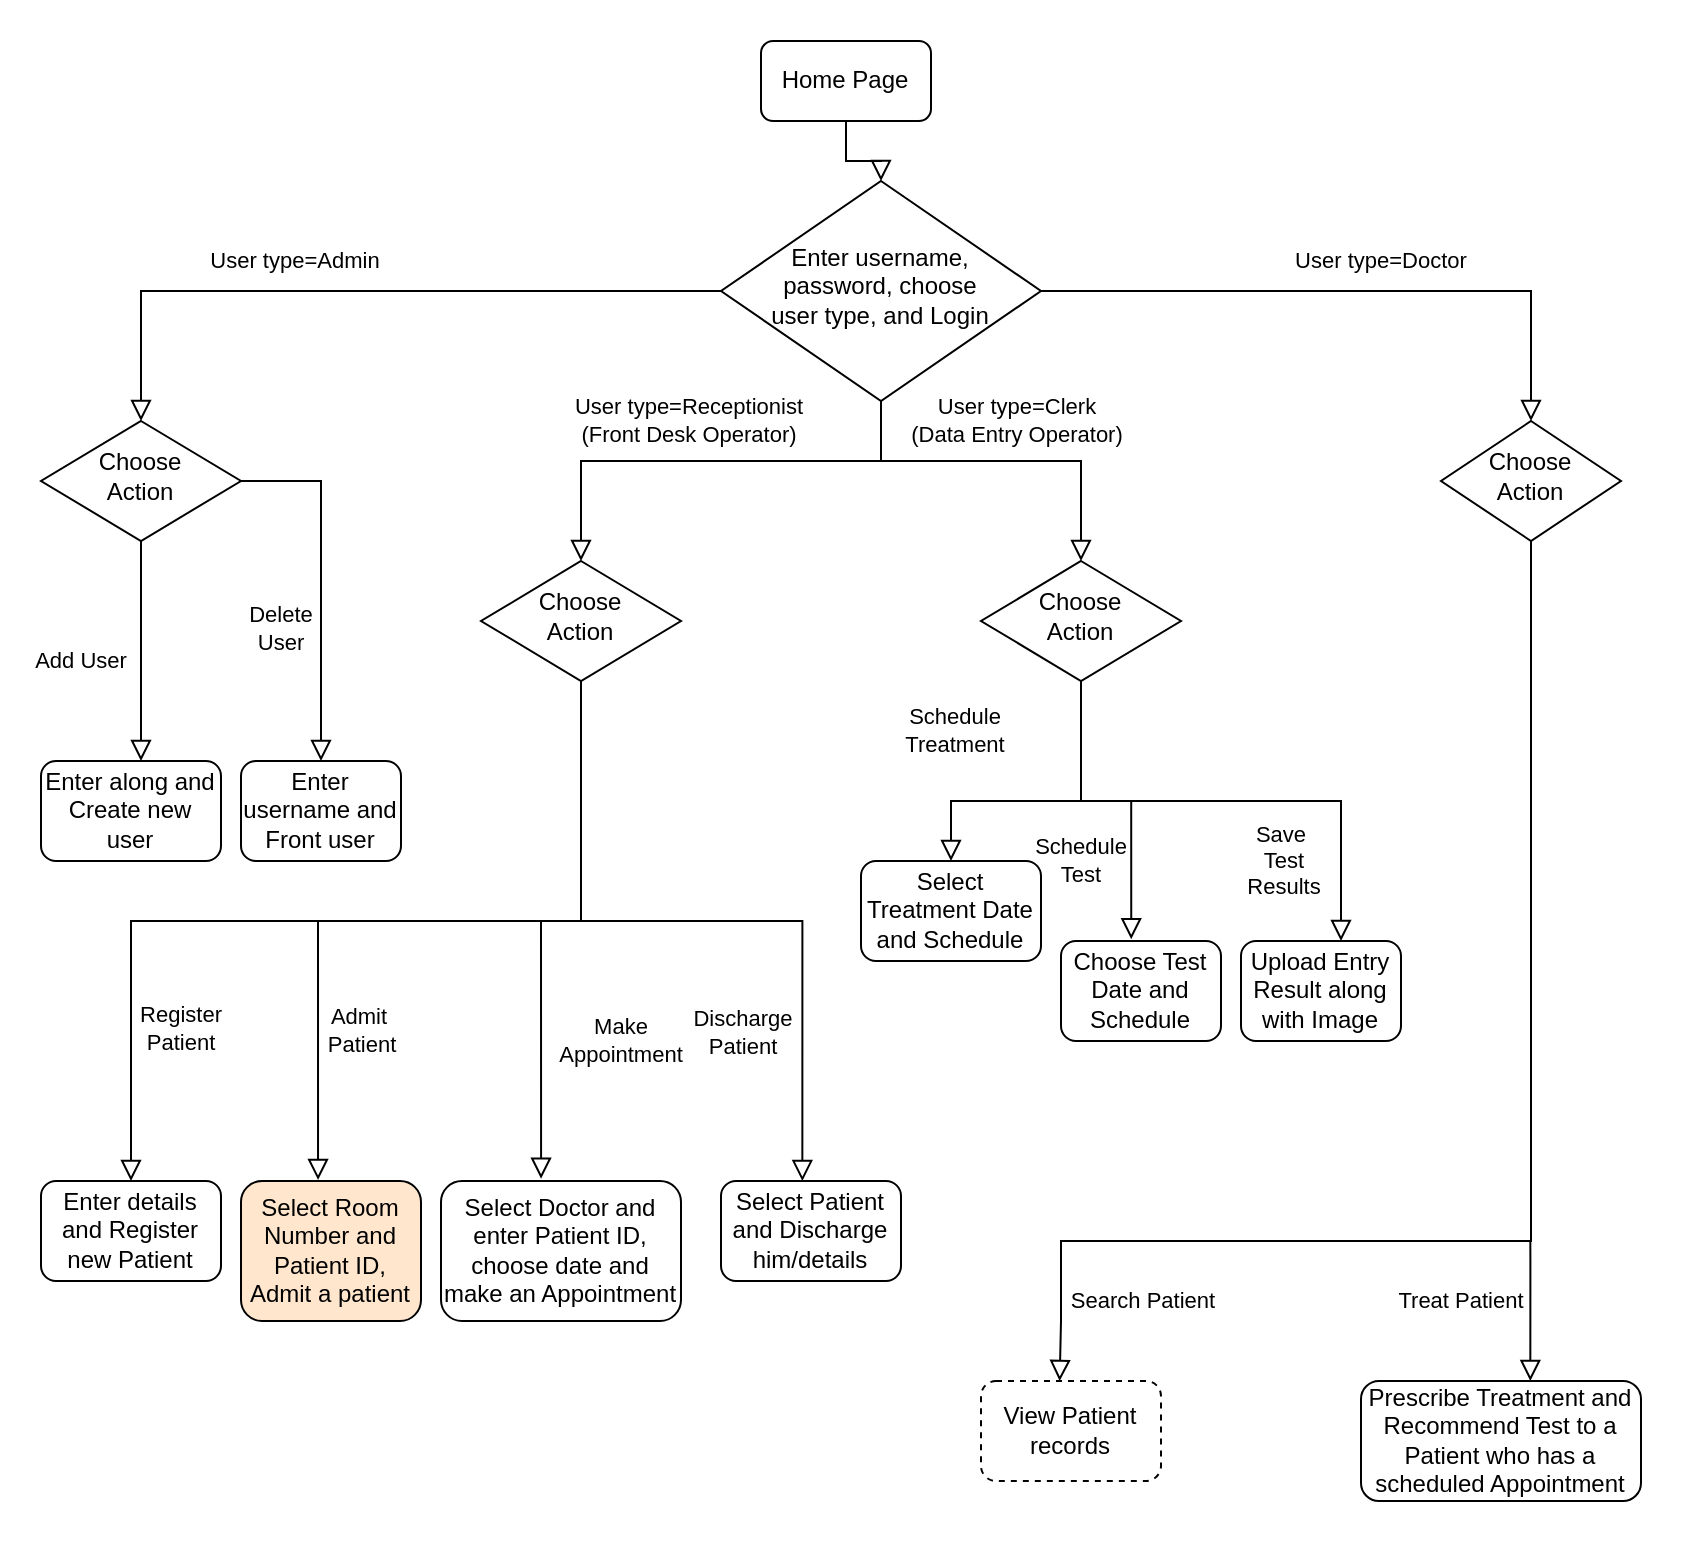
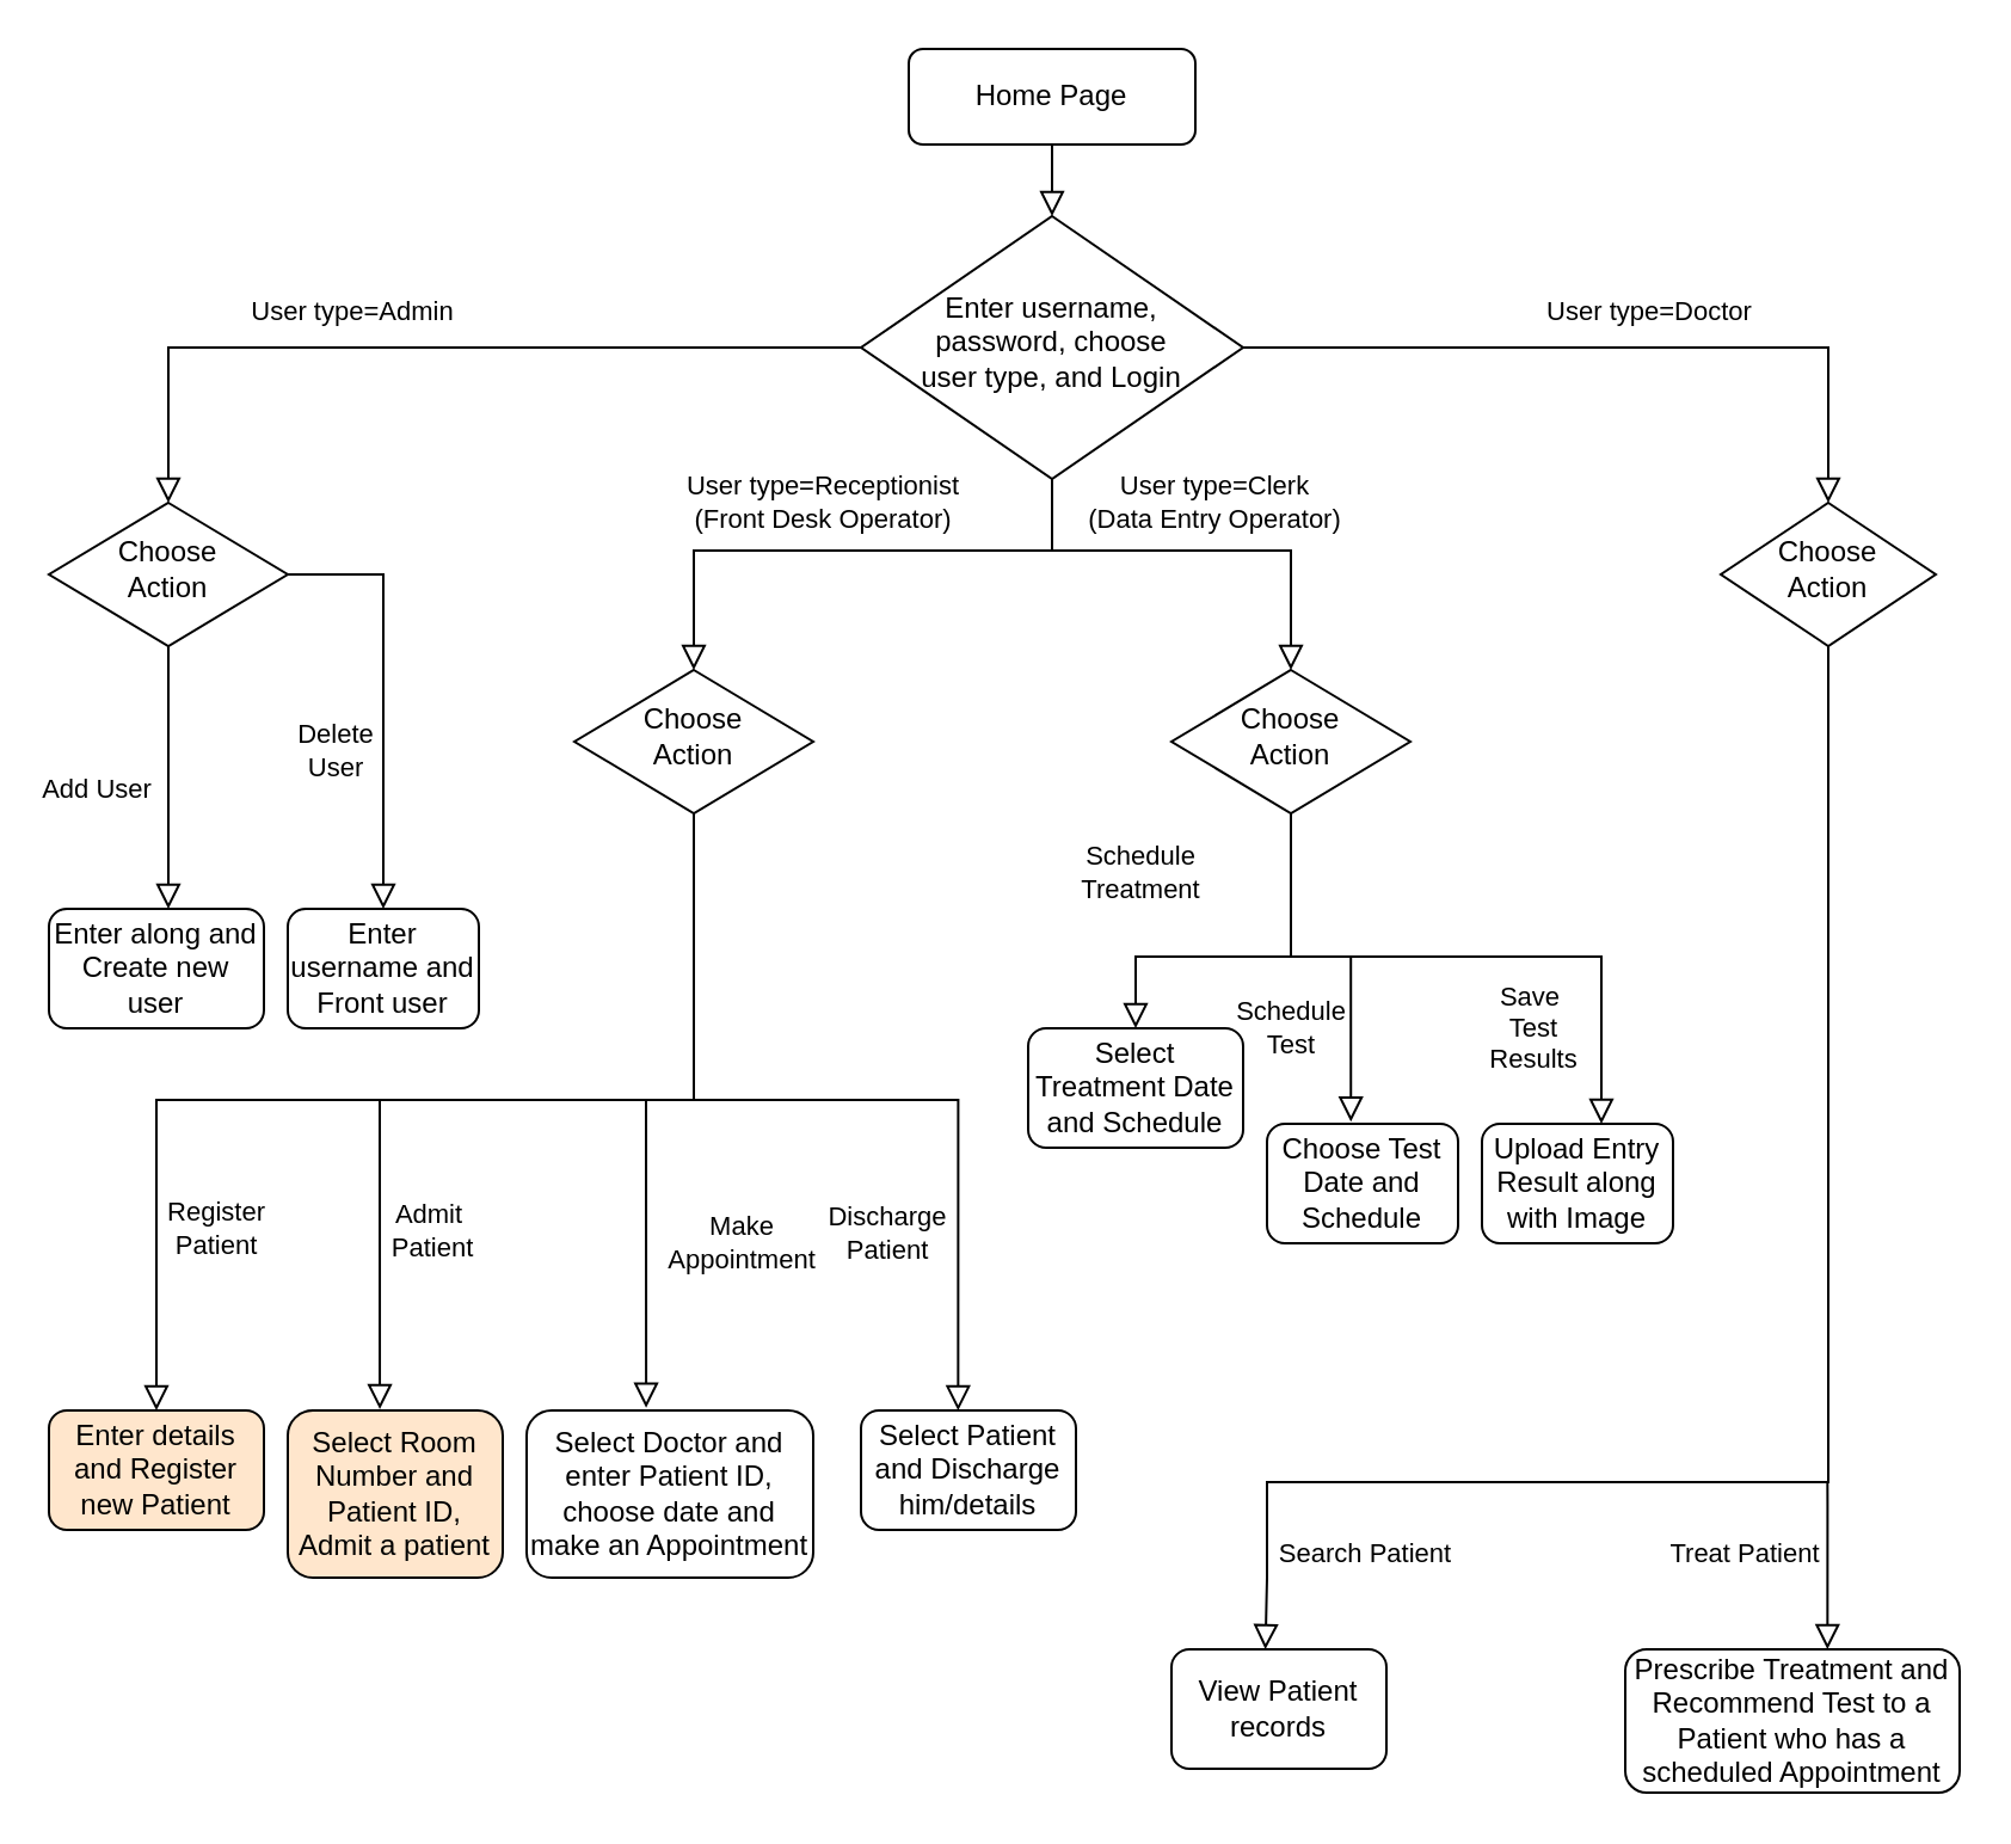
  <mxCell id="0" />
  <mxCell id="1" parent="0" />
  <mxCell id="2" value="" style="rounded=0;html=1;jettySize=auto;orthogonalLoop=1;fontSize=11;endArrow=block;endFill=0;endSize=8;strokeWidth=1;shadow=0;labelBackgroundColor=none;edgeStyle=orthogonalEdgeStyle;" parent="1" source="3" target="5" edge="1"><mxGeometry relative="1" as="geometry" /></mxCell>
- <mxCell id="3" value="Home Page" style="rounded=1;whiteSpace=wrap;html=1;fontSize=12;glass=0;strokeWidth=1;shadow=0;" parent="1" vertex="1"><mxGeometry x="380" y="20" width="85" height="40" as="geometry" /></mxCell>
+ <mxCell id="3" value="Home Page" style="rounded=1;whiteSpace=wrap;html=1;fontSize=12;glass=0;strokeWidth=1;shadow=0;" parent="1" vertex="1"><mxGeometry x="380" y="20" width="120" height="40" as="geometry" /></mxCell>
  <mxCell id="4" value="User type=Admin" style="rounded=0;html=1;jettySize=auto;orthogonalLoop=1;fontSize=11;endArrow=block;endFill=0;endSize=8;strokeWidth=1;shadow=0;labelBackgroundColor=none;edgeStyle=orthogonalEdgeStyle;exitX=0;exitY=0.5;exitDx=0;exitDy=0;" parent="1" source="5" target="8" edge="1"><mxGeometry x="0.2" y="-15" relative="1" as="geometry"><mxPoint as="offset" /><Array as="points"><mxPoint x="70" y="145" /></Array></mxGeometry></mxCell>
  <mxCell id="5" value="Enter username, &lt;br&gt;password, choose&lt;br&gt;user type, and Login" style="rhombus;whiteSpace=wrap;html=1;shadow=0;fontFamily=Helvetica;fontSize=12;align=center;strokeWidth=1;spacing=6;spacingTop=-4;" parent="1" vertex="1"><mxGeometry x="360" y="90" width="160" height="110" as="geometry" /></mxCell>
  <mxCell id="6" value="Add User" style="rounded=0;html=1;jettySize=auto;orthogonalLoop=1;fontSize=11;endArrow=block;endFill=0;endSize=8;strokeWidth=1;shadow=0;labelBackgroundColor=none;edgeStyle=orthogonalEdgeStyle;" parent="1" source="8" target="9" edge="1"><mxGeometry x="0.091" y="-30" relative="1" as="geometry"><mxPoint as="offset" /><Array as="points"><mxPoint x="70" y="390" /></Array></mxGeometry></mxCell>
  <mxCell id="7" value="Delete&lt;br&gt;User" style="edgeStyle=orthogonalEdgeStyle;rounded=0;html=1;jettySize=auto;orthogonalLoop=1;fontSize=11;endArrow=block;endFill=0;endSize=8;strokeWidth=1;shadow=0;labelBackgroundColor=none;entryX=0.5;entryY=0;entryDx=0;entryDy=0;exitX=1;exitY=0.5;exitDx=0;exitDy=0;" parent="1" source="8" target="10" edge="1"><mxGeometry x="0.263" y="-20" relative="1" as="geometry"><mxPoint as="offset" /><mxPoint x="170" y="230" as="targetPoint" /><Array as="points"><mxPoint x="160" y="240" /></Array></mxGeometry></mxCell>
  <mxCell id="8" value="Choose &lt;br&gt;Action" style="rhombus;whiteSpace=wrap;html=1;shadow=0;fontFamily=Helvetica;fontSize=12;align=center;strokeWidth=1;spacing=6;spacingTop=-4;" parent="1" vertex="1"><mxGeometry x="20" y="210" width="100" height="60" as="geometry" /></mxCell>
  <mxCell id="9" value="Enter along and Create new user" style="rounded=1;whiteSpace=wrap;html=1;fontSize=12;glass=0;strokeWidth=1;shadow=0;" parent="1" vertex="1"><mxGeometry x="20" y="380" width="90" height="50" as="geometry" /></mxCell>
  <mxCell id="10" value="Enter username and Front user" style="rounded=1;whiteSpace=wrap;html=1;fontSize=12;glass=0;strokeWidth=1;shadow=0;" parent="1" vertex="1"><mxGeometry x="120" y="380" width="80" height="50" as="geometry" /></mxCell>
  <mxCell id="11" value="User type=Receptionist&lt;br&gt;(Front Desk Operator)" style="rounded=0;html=1;jettySize=auto;orthogonalLoop=1;fontSize=11;endArrow=block;endFill=0;endSize=8;strokeWidth=1;shadow=0;labelBackgroundColor=none;edgeStyle=orthogonalEdgeStyle;entryX=0.5;entryY=0;entryDx=0;entryDy=0;" edge="1" parent="1" source="5" target="12"><mxGeometry x="0.096" y="-20" relative="1" as="geometry"><mxPoint as="offset" /><mxPoint x="340" y="250" as="sourcePoint" /><mxPoint x="260" y="250" as="targetPoint" /><Array as="points"><mxPoint x="440" y="230" /><mxPoint x="290" y="230" /></Array></mxGeometry></mxCell>
  <mxCell id="12" value="Choose &lt;br&gt;Action" style="rhombus;whiteSpace=wrap;html=1;shadow=0;fontFamily=Helvetica;fontSize=12;align=center;strokeWidth=1;spacing=6;spacingTop=-4;" vertex="1" parent="1"><mxGeometry x="240" y="280" width="100" height="60" as="geometry" /></mxCell>
  <mxCell id="13" value="Register&lt;br&gt;Patient" style="rounded=0;html=1;jettySize=auto;orthogonalLoop=1;fontSize=11;endArrow=block;endFill=0;endSize=8;strokeWidth=1;shadow=0;labelBackgroundColor=none;edgeStyle=orthogonalEdgeStyle;exitX=0.5;exitY=1;exitDx=0;exitDy=0;entryX=0.5;entryY=0;entryDx=0;entryDy=0;" edge="1" parent="1" source="12" target="14"><mxGeometry x="0.678" y="25" relative="1" as="geometry"><mxPoint as="offset" /><mxPoint x="289.66" y="414" as="sourcePoint" /><mxPoint x="289.66" y="524" as="targetPoint" /><Array as="points"><mxPoint x="290" y="460" /><mxPoint x="65" y="460" /></Array></mxGeometry></mxCell>
- <mxCell id="14" value="Enter details and Register new Patient" style="rounded=1;whiteSpace=wrap;html=1;fontSize=12;glass=0;strokeWidth=1;shadow=0;" vertex="1" parent="1"><mxGeometry x="20" y="590" width="90" height="50" as="geometry" /></mxCell>
+ <mxCell id="14" value="Enter details and Register new Patient" style="rounded=1;whiteSpace=wrap;html=1;fontSize=12;glass=0;strokeWidth=1;shadow=0;fillColor=#ffe6cc;" vertex="1" parent="1"><mxGeometry x="20" y="590" width="90" height="50" as="geometry" /></mxCell>
  <mxCell id="15" value="Admit&lt;br&gt;&amp;nbsp;Patient" style="rounded=0;html=1;jettySize=auto;orthogonalLoop=1;fontSize=11;endArrow=block;endFill=0;endSize=8;strokeWidth=1;shadow=0;labelBackgroundColor=none;edgeStyle=orthogonalEdgeStyle;entryX=0.428;entryY=-0.008;entryDx=0;entryDy=0;entryPerimeter=0;" edge="1" parent="1" target="16"><mxGeometry x="0.3" y="20" relative="1" as="geometry"><mxPoint as="offset" /><mxPoint x="240" y="460" as="sourcePoint" /><mxPoint x="160" y="580" as="targetPoint" /><Array as="points"><mxPoint x="158" y="460" /></Array></mxGeometry></mxCell>
  <mxCell id="16" value="Select Room Number and Patient ID, Admit a patient" style="rounded=1;whiteSpace=wrap;html=1;fontSize=12;glass=0;strokeWidth=1;shadow=0;fillColor=#ffe6cc;" vertex="1" parent="1"><mxGeometry x="120" y="590" width="90" height="70" as="geometry" /></mxCell>
  <mxCell id="17" value="Make &lt;br&gt;Appointment" style="rounded=0;html=1;jettySize=auto;orthogonalLoop=1;fontSize=11;endArrow=block;endFill=0;endSize=8;strokeWidth=1;shadow=0;labelBackgroundColor=none;edgeStyle=orthogonalEdgeStyle;entryX=0.417;entryY=-0.016;entryDx=0;entryDy=0;entryPerimeter=0;" edge="1" parent="1" target="18"><mxGeometry x="0.133" y="40" relative="1" as="geometry"><mxPoint as="offset" /><mxPoint x="290" y="450" as="sourcePoint" /><mxPoint x="270" y="580" as="targetPoint" /><Array as="points"><mxPoint x="290" y="460" /><mxPoint x="270" y="460" /></Array></mxGeometry></mxCell>
  <mxCell id="18" value="Select Doctor and enter Patient ID, choose date and make an Appointment" style="rounded=1;whiteSpace=wrap;html=1;fontSize=12;glass=0;strokeWidth=1;shadow=0;" vertex="1" parent="1"><mxGeometry x="220" y="590" width="120" height="70" as="geometry" /></mxCell>
  <mxCell id="19" value="Discharge&lt;br&gt;Patient" style="rounded=0;html=1;jettySize=auto;orthogonalLoop=1;fontSize=11;endArrow=block;endFill=0;endSize=8;strokeWidth=1;shadow=0;labelBackgroundColor=none;edgeStyle=orthogonalEdgeStyle;entryX=0.452;entryY=0.001;entryDx=0;entryDy=0;entryPerimeter=0;" edge="1" parent="1" target="20"><mxGeometry x="0.385" y="-30" relative="1" as="geometry"><mxPoint as="offset" /><mxPoint x="290" y="460" as="sourcePoint" /><mxPoint x="470" y="570" as="targetPoint" /><Array as="points"><mxPoint x="350" y="460" /><mxPoint x="445" y="460" /></Array></mxGeometry></mxCell>
  <mxCell id="20" value="Select Patient and Discharge him/details" style="rounded=1;whiteSpace=wrap;html=1;fontSize=12;glass=0;strokeWidth=1;shadow=0;" vertex="1" parent="1"><mxGeometry x="360" y="590" width="90" height="50" as="geometry" /></mxCell>
  <mxCell id="21" value="User type=Clerk&lt;br&gt;(Data Entry Operator)" style="rounded=0;html=1;jettySize=auto;orthogonalLoop=1;fontSize=11;endArrow=block;endFill=0;endSize=8;strokeWidth=1;shadow=0;labelBackgroundColor=none;edgeStyle=orthogonalEdgeStyle;exitX=0.5;exitY=1;exitDx=0;exitDy=0;entryX=0.5;entryY=0;entryDx=0;entryDy=0;" edge="1" parent="1" source="5" target="22"><mxGeometry x="0.086" y="20" relative="1" as="geometry"><mxPoint as="offset" /><mxPoint x="450" y="220" as="sourcePoint" /><mxPoint x="540" y="280" as="targetPoint" /><Array as="points"><mxPoint x="440" y="230" /><mxPoint x="540" y="230" /></Array></mxGeometry></mxCell>
  <mxCell id="22" value="Choose &lt;br&gt;Action" style="rhombus;whiteSpace=wrap;html=1;shadow=0;fontFamily=Helvetica;fontSize=12;align=center;strokeWidth=1;spacing=6;spacingTop=-4;" vertex="1" parent="1"><mxGeometry x="490" y="280" width="100" height="60" as="geometry" /></mxCell>
  <mxCell id="23" value="Schedule &lt;br&gt;Treatment" style="rounded=0;html=1;jettySize=auto;orthogonalLoop=1;fontSize=11;endArrow=block;endFill=0;endSize=8;strokeWidth=1;shadow=0;labelBackgroundColor=none;edgeStyle=orthogonalEdgeStyle;exitX=0.5;exitY=1;exitDx=0;exitDy=0;entryX=0.5;entryY=0;entryDx=0;entryDy=0;" edge="1" parent="1" source="22" target="24"><mxGeometry x="0.59" y="-35" relative="1" as="geometry"><mxPoint as="offset" /><mxPoint x="640" y="430" as="sourcePoint" /><mxPoint x="540" y="460" as="targetPoint" /><Array as="points"><mxPoint x="540" y="400" /><mxPoint x="475" y="400" /></Array></mxGeometry></mxCell>
  <mxCell id="24" value="Select Treatment Date and Schedule" style="rounded=1;whiteSpace=wrap;html=1;fontSize=12;glass=0;strokeWidth=1;shadow=0;" vertex="1" parent="1"><mxGeometry x="430" y="430" width="90" height="50" as="geometry" /></mxCell>
  <mxCell id="25" value="Schedule &lt;br&gt;Test" style="rounded=0;html=1;jettySize=auto;orthogonalLoop=1;fontSize=11;endArrow=block;endFill=0;endSize=8;strokeWidth=1;shadow=0;labelBackgroundColor=none;edgeStyle=orthogonalEdgeStyle;entryX=0.439;entryY=-0.017;entryDx=0;entryDy=0;entryPerimeter=0;" edge="1" parent="1" target="26"><mxGeometry x="0.169" y="-25" relative="1" as="geometry"><mxPoint as="offset" /><mxPoint x="540" y="400" as="sourcePoint" /><mxPoint x="600" y="470" as="targetPoint" /><Array as="points"><mxPoint x="565" y="400" /></Array></mxGeometry></mxCell>
  <mxCell id="26" value="Choose Test Date and Schedule" style="rounded=1;whiteSpace=wrap;html=1;fontSize=12;glass=0;strokeWidth=1;shadow=0;" vertex="1" parent="1"><mxGeometry x="530" y="470" width="80" height="50" as="geometry" /></mxCell>
  <mxCell id="27" value="Save&lt;br&gt;&amp;nbsp;Test&lt;br&gt;&amp;nbsp;Results" style="rounded=0;html=1;jettySize=auto;orthogonalLoop=1;fontSize=11;endArrow=block;endFill=0;endSize=8;strokeWidth=1;shadow=0;labelBackgroundColor=none;edgeStyle=orthogonalEdgeStyle;" edge="1" parent="1"><mxGeometry y="-30" relative="1" as="geometry"><mxPoint as="offset" /><mxPoint x="540" y="400" as="sourcePoint" /><mxPoint x="670" y="470" as="targetPoint" /><Array as="points"><mxPoint x="670" y="400" /></Array></mxGeometry></mxCell>
  <mxCell id="28" value="Upload Entry Result along with Image" style="rounded=1;whiteSpace=wrap;html=1;fontSize=12;glass=0;strokeWidth=1;shadow=0;" vertex="1" parent="1"><mxGeometry x="620" y="470" width="80" height="50" as="geometry" /></mxCell>
  <mxCell id="29" value="User type=Doctor" style="rounded=0;html=1;jettySize=auto;orthogonalLoop=1;fontSize=11;endArrow=block;endFill=0;endSize=8;strokeWidth=1;shadow=0;labelBackgroundColor=none;edgeStyle=orthogonalEdgeStyle;exitX=1;exitY=0.5;exitDx=0;exitDy=0;entryX=0.5;entryY=0;entryDx=0;entryDy=0;" edge="1" parent="1" source="5" target="30"><mxGeometry x="0.097" y="15" relative="1" as="geometry"><mxPoint as="offset" /><mxPoint x="640" y="150" as="sourcePoint" /><mxPoint x="780" y="210" as="targetPoint" /><Array as="points"><mxPoint x="765" y="145" /></Array></mxGeometry></mxCell>
  <mxCell id="30" value="Choose &lt;br&gt;Action" style="rhombus;whiteSpace=wrap;html=1;shadow=0;fontFamily=Helvetica;fontSize=12;align=center;strokeWidth=1;spacing=6;spacingTop=-4;" vertex="1" parent="1"><mxGeometry x="720" y="210" width="90" height="60" as="geometry" /></mxCell>
  <mxCell id="31" value="Search Patient" style="rounded=0;html=1;jettySize=auto;orthogonalLoop=1;fontSize=11;endArrow=block;endFill=0;endSize=8;strokeWidth=1;shadow=0;labelBackgroundColor=none;edgeStyle=orthogonalEdgeStyle;exitX=0.5;exitY=1;exitDx=0;exitDy=0;entryX=0.437;entryY=0;entryDx=0;entryDy=0;entryPerimeter=0;" edge="1" parent="1" source="30" target="32"><mxGeometry x="0.662" y="30" relative="1" as="geometry"><mxPoint as="offset" /><mxPoint x="740" y="320" as="sourcePoint" /><mxPoint x="530" y="700" as="targetPoint" /><Array as="points"><mxPoint x="765" y="620" /><mxPoint x="530" y="620" /><mxPoint x="530" y="660" /><mxPoint x="529" y="660" /></Array></mxGeometry></mxCell>
- <mxCell id="32" value="View Patient records" style="rounded=1;whiteSpace=wrap;html=1;fontSize=12;glass=0;strokeWidth=1;shadow=0;dashed=1;" vertex="1" parent="1"><mxGeometry x="490" y="690" width="90" height="50" as="geometry" /></mxCell>
+ <mxCell id="32" value="View Patient records" style="rounded=1;whiteSpace=wrap;html=1;fontSize=12;glass=0;strokeWidth=1;shadow=0;" vertex="1" parent="1"><mxGeometry x="490" y="690" width="90" height="50" as="geometry" /></mxCell>
  <mxCell id="33" value="Treat Patient" style="rounded=0;html=1;jettySize=auto;orthogonalLoop=1;fontSize=11;endArrow=block;endFill=0;endSize=8;strokeWidth=1;shadow=0;labelBackgroundColor=none;edgeStyle=orthogonalEdgeStyle;" edge="1" parent="1"><mxGeometry x="-0.142" y="-35" relative="1" as="geometry"><mxPoint as="offset" /><mxPoint x="764.66" y="620" as="sourcePoint" /><mxPoint x="764.66" y="690" as="targetPoint" /><Array as="points"><mxPoint x="764.66" y="630" /><mxPoint x="764.66" y="630" /></Array></mxGeometry></mxCell>
  <mxCell id="34" value="Prescribe Treatment and Recommend Test to a Patient who has a scheduled Appointment" style="rounded=1;whiteSpace=wrap;html=1;fontSize=12;glass=0;strokeWidth=1;shadow=0;" vertex="1" parent="1"><mxGeometry x="680" y="690" width="140" height="60" as="geometry" /></mxCell>
